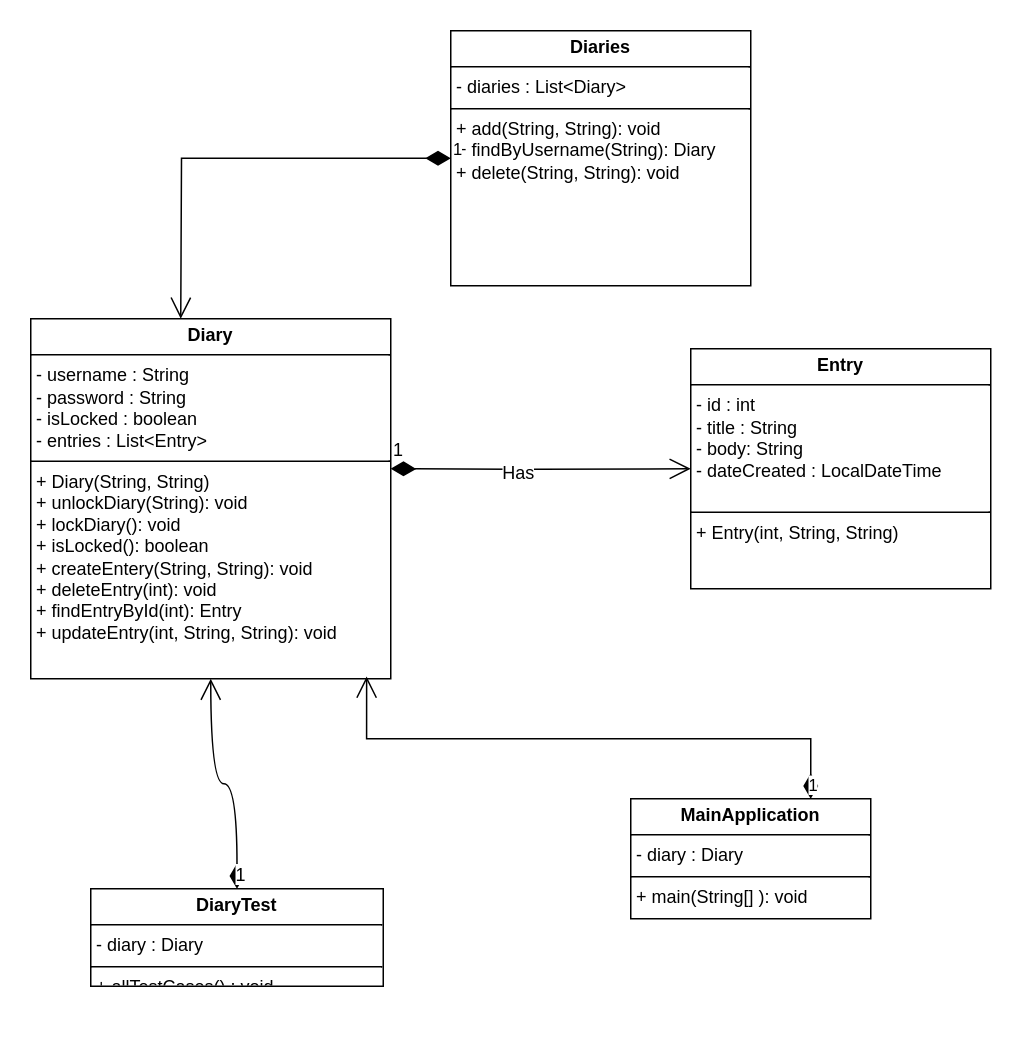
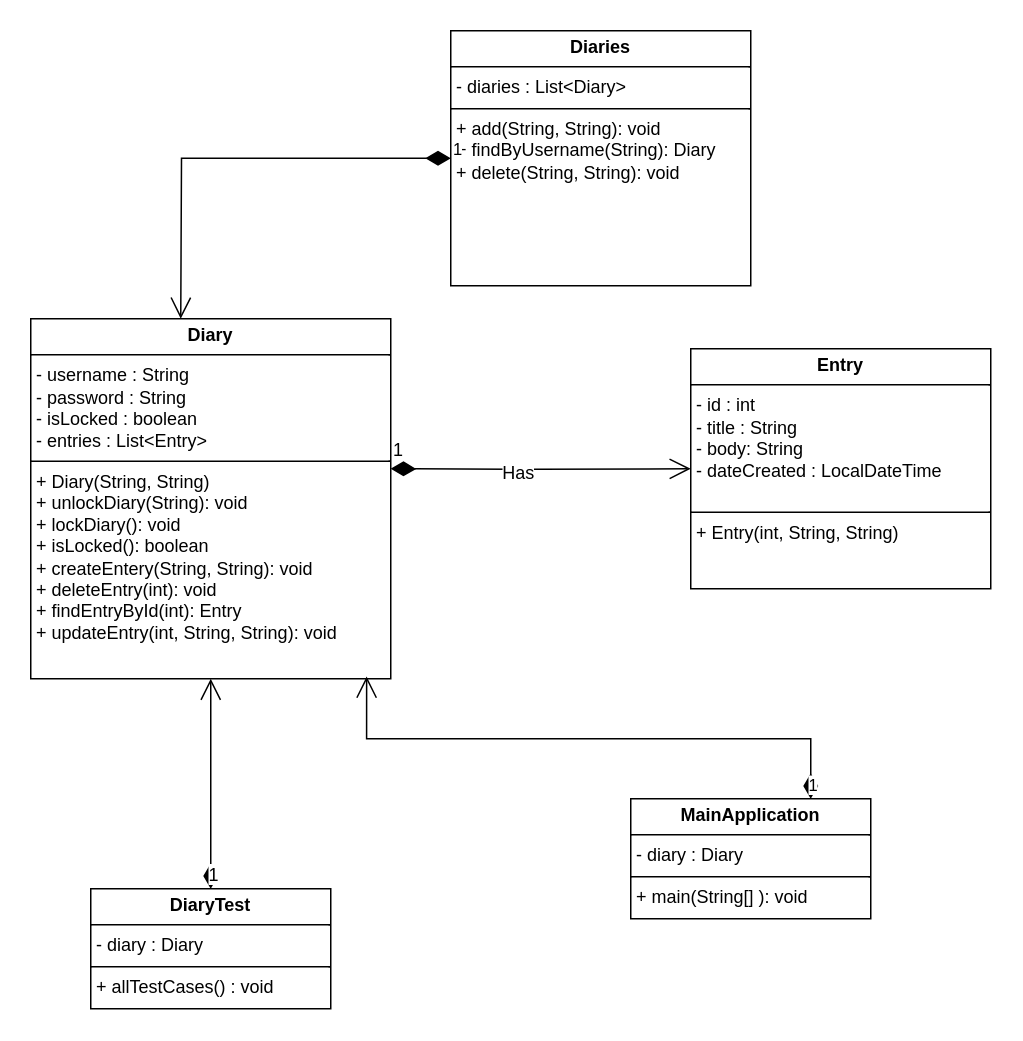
  <mxCell id="0" />
  <mxCell id="1" parent="0" />
  <mxCell id="2" value="&lt;p style=&quot;margin:0px;margin-top:4px;text-align:center;&quot;&gt;&lt;b&gt;Diary&lt;/b&gt;&lt;/p&gt;&lt;hr size=&quot;1&quot; style=&quot;border-style:solid;&quot;&gt;&lt;p style=&quot;margin:0px;margin-left:4px;&quot;&gt;- username : String&lt;/p&gt;&lt;p style=&quot;margin:0px;margin-left:4px;&quot;&gt;- password : String&lt;/p&gt;&lt;p style=&quot;margin:0px;margin-left:4px;&quot;&gt;- isLocked : boolean&lt;/p&gt;&lt;p style=&quot;margin:0px;margin-left:4px;&quot;&gt;- entries : List&amp;lt;Entry&amp;gt;&lt;/p&gt;&lt;hr size=&quot;1&quot; style=&quot;border-style:solid;&quot;&gt;&lt;p style=&quot;margin:0px;margin-left:4px;&quot;&gt;+ Diary(String, String)&lt;/p&gt;&lt;p style=&quot;margin:0px;margin-left:4px;&quot;&gt;+ unlockDiary(String): void&lt;/p&gt;&lt;p style=&quot;margin:0px;margin-left:4px;&quot;&gt;+ lockDiary(): void&lt;/p&gt;&lt;p style=&quot;margin:0px;margin-left:4px;&quot;&gt;+ isLocked(): boolean&lt;/p&gt;&lt;p style=&quot;margin:0px;margin-left:4px;&quot;&gt;+ createEntery(String, String): void&lt;/p&gt;&lt;p style=&quot;margin:0px;margin-left:4px;&quot;&gt;+ deleteEntry(int): void&lt;/p&gt;&lt;p style=&quot;margin:0px;margin-left:4px;&quot;&gt;+ findEntryById(int): Entry&lt;/p&gt;&lt;p style=&quot;margin:0px;margin-left:4px;&quot;&gt;+ updateEntry(int, String, String): void&lt;/p&gt;&lt;p style=&quot;margin:0px;margin-left:4px;&quot;&gt;&lt;br&gt;&lt;/p&gt;" style="verticalAlign=top;align=left;overflow=fill;html=1;whiteSpace=wrap;" parent="1" vertex="1"><mxGeometry x="20" y="212" width="240" height="240" as="geometry" /></mxCell>
  <mxCell id="3" value="&lt;p style=&quot;margin:0px;margin-top:4px;text-align:center;&quot;&gt;&lt;b&gt;Diaries&lt;/b&gt;&lt;/p&gt;&lt;hr size=&quot;1&quot; style=&quot;border-style:solid;&quot;&gt;&lt;p style=&quot;margin:0px;margin-left:4px;&quot;&gt;- diaries : List&amp;lt;Diary&amp;gt;&lt;/p&gt;&lt;hr size=&quot;1&quot; style=&quot;border-style:solid;&quot;&gt;&lt;p style=&quot;margin:0px;margin-left:4px;&quot;&gt;+ add(String, String): void&lt;/p&gt;&lt;p style=&quot;margin:0px;margin-left:4px;&quot;&gt;+ findByUsername(String): Diary&lt;/p&gt;&lt;p style=&quot;margin:0px;margin-left:4px;&quot;&gt;+ delete(String, String): void&lt;/p&gt;" style="verticalAlign=top;align=left;overflow=fill;html=1;whiteSpace=wrap;" parent="1" vertex="1"><mxGeometry x="300" y="20" width="200" height="170" as="geometry" /></mxCell>
  <mxCell id="4" value="&lt;p style=&quot;margin:0px;margin-top:4px;text-align:center;&quot;&gt;&lt;b&gt;Entry&lt;/b&gt;&lt;/p&gt;&lt;hr size=&quot;1&quot; style=&quot;border-style:solid;&quot;&gt;&lt;p style=&quot;margin:0px;margin-left:4px;&quot;&gt;- id : int&lt;/p&gt;&lt;p style=&quot;margin:0px;margin-left:4px;&quot;&gt;- title : String&lt;/p&gt;&lt;p style=&quot;margin:0px;margin-left:4px;&quot;&gt;- body: String&lt;/p&gt;&lt;p style=&quot;margin:0px;margin-left:4px;&quot;&gt;- dateCreated : LocalDateTime&lt;/p&gt;&lt;p style=&quot;margin:0px;margin-left:4px;&quot;&gt;&lt;br&gt;&lt;/p&gt;&lt;hr size=&quot;1&quot; style=&quot;border-style:solid;&quot;&gt;&lt;p style=&quot;margin:0px;margin-left:4px;&quot;&gt;+ Entry(int, String, String)&lt;/p&gt;" style="verticalAlign=top;align=left;overflow=fill;html=1;whiteSpace=wrap;" parent="1" vertex="1"><mxGeometry x="460" y="232" width="200" height="160" as="geometry" /></mxCell>
  <mxCell id="5" value="&lt;p style=&quot;margin:0px;margin-top:4px;text-align:center;&quot;&gt;&lt;b&gt;MainApplication&lt;/b&gt;&lt;/p&gt;&lt;hr size=&quot;1&quot; style=&quot;border-style:solid;&quot;&gt;&lt;p style=&quot;margin:0px;margin-left:4px;&quot;&gt;- diary : Diary&lt;/p&gt;&lt;hr size=&quot;1&quot; style=&quot;border-style:solid;&quot;&gt;&lt;p style=&quot;margin:0px;margin-left:4px;&quot;&gt;+ main(String[] ): void&lt;/p&gt;" style="verticalAlign=top;align=left;overflow=fill;html=1;whiteSpace=wrap;" parent="1" vertex="1"><mxGeometry x="420" y="532" width="160" height="80" as="geometry" /></mxCell>
- <mxCell id="6" value="&lt;p style=&quot;margin:0px;margin-top:4px;text-align:center;&quot;&gt;&lt;b&gt;DiaryTest&lt;/b&gt;&lt;/p&gt;&lt;hr size=&quot;1&quot; style=&quot;border-style:solid;&quot;&gt;&lt;p style=&quot;margin:0px;margin-left:4px;&quot;&gt;- diary : Diary&lt;/p&gt;&lt;hr size=&quot;1&quot; style=&quot;border-style:solid;&quot;&gt;&lt;p style=&quot;margin:0px;margin-left:4px;&quot;&gt;+ allTestCases() : void&lt;/p&gt;" style="verticalAlign=top;align=left;overflow=fill;html=1;whiteSpace=wrap;" parent="1" vertex="1"><mxGeometry x="60" y="592" width="195" height="65" as="geometry" /></mxCell>
+ <mxCell id="6" value="&lt;p style=&quot;margin:0px;margin-top:4px;text-align:center;&quot;&gt;&lt;b&gt;DiaryTest&lt;/b&gt;&lt;/p&gt;&lt;hr size=&quot;1&quot; style=&quot;border-style:solid;&quot;&gt;&lt;p style=&quot;margin:0px;margin-left:4px;&quot;&gt;- diary : Diary&lt;/p&gt;&lt;hr size=&quot;1&quot; style=&quot;border-style:solid;&quot;&gt;&lt;p style=&quot;margin:0px;margin-left:4px;&quot;&gt;+ allTestCases() : void&lt;/p&gt;" style="verticalAlign=top;align=left;overflow=fill;html=1;whiteSpace=wrap;" parent="1" vertex="1"><mxGeometry x="60" y="592" width="160" height="80" as="geometry" /></mxCell>
  <mxCell id="7" value="1" style="endArrow=open;html=1;endSize=12;startArrow=diamondThin;startSize=14;startFill=1;edgeStyle=orthogonalEdgeStyle;align=left;verticalAlign=bottom;rounded=0;fontSize=12;curved=1;entryX=0;entryY=0.5;entryDx=0;entryDy=0;" parent="1" target="4" edge="1"><mxGeometry x="-1" y="3" relative="1" as="geometry"><mxPoint x="260" y="312" as="sourcePoint" /><mxPoint x="420" y="312" as="targetPoint" /><Array as="points" /></mxGeometry></mxCell>
  <mxCell id="8" value="Has" style="edgeLabel;html=1;align=center;verticalAlign=middle;resizable=0;points=[];fontSize=12;" parent="7" vertex="1" connectable="0"><mxGeometry x="-0.151" y="-2" relative="1" as="geometry"><mxPoint as="offset" /></mxGeometry></mxCell>
  <mxCell id="9" value="1" style="endArrow=open;html=1;endSize=12;startArrow=diamondThin;startSize=14;startFill=1;edgeStyle=orthogonalEdgeStyle;align=left;verticalAlign=bottom;rounded=0;fontSize=12;curved=1;exitX=0.5;exitY=0;exitDx=0;exitDy=0;entryX=0.5;entryY=1;entryDx=0;entryDy=0;" parent="1" source="6" target="2" edge="1"><mxGeometry x="-1" y="3" relative="1" as="geometry"><mxPoint x="70" y="537" as="sourcePoint" /><mxPoint x="230" y="537" as="targetPoint" /></mxGeometry></mxCell>
  <mxCell id="10" value="1" style="endArrow=open;html=1;endSize=12;startArrow=diamondThin;startSize=14;startFill=1;edgeStyle=orthogonalEdgeStyle;align=left;verticalAlign=bottom;rounded=0;" edge="1" parent="1" source="3"><mxGeometry x="-1" y="3" relative="1" as="geometry"><mxPoint x="-40" y="212" as="sourcePoint" /><mxPoint x="120" y="212" as="targetPoint" /></mxGeometry></mxCell>
  <mxCell id="11" value="1" style="endArrow=open;html=1;endSize=12;startArrow=diamondThin;startSize=14;startFill=1;edgeStyle=orthogonalEdgeStyle;align=left;verticalAlign=bottom;rounded=0;exitX=0.75;exitY=0;exitDx=0;exitDy=0;entryX=0.933;entryY=0.994;entryDx=0;entryDy=0;entryPerimeter=0;" edge="1" parent="1" source="5" target="2"><mxGeometry x="-1" y="3" relative="1" as="geometry"><mxPoint x="540" y="672" as="sourcePoint" /><mxPoint x="270" y="352" as="targetPoint" /></mxGeometry></mxCell>
